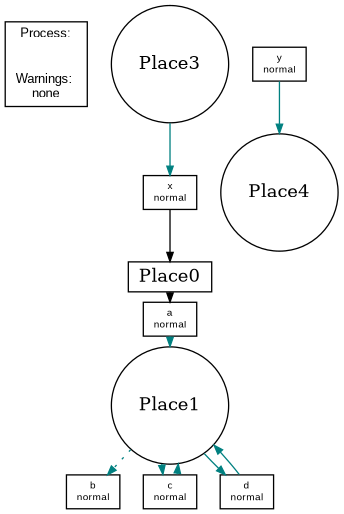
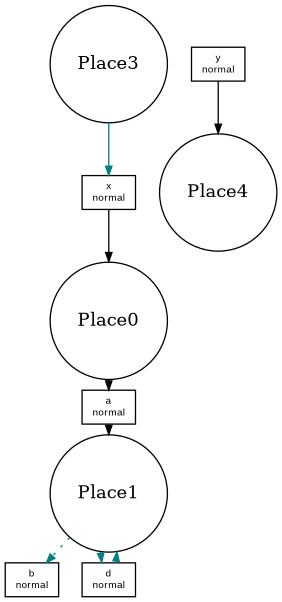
  digraph {
    fontname=Arial
    fontsize=8
    ranksep=.1
    remincross=true
    node [fontname=Arial fontsize=8 shape=box]
    edge [arrowsize=.7 color=teal style=solid]
-   n1 [fontsize=10 label="Process:\n\n\nWarnings: \nnone"]
    n2 [height=.2 label="x\nnormal" width=.2]
-   Place0 [height=.2 width=.2 fontname="" fontsize=""]
+   Place0 [height=.2 shape=circle width=.2 fontname="" fontsize=""]
    n4 [height=.2 label="a\nnormal" width=.2]
    Place1 [height=.2 shape=circle width=.2 fontname="" fontsize=""]
    n6 [height=.2 label="b\nnormal" width=.2]
-   n7 [height=.2 label="c\nnormal" width=.2]
    n8 [height=.2 label="d\nnormal" width=.2]
    n9 [height=.2 label="y\nnormal" width=.2]
    Place4 [height=.2 shape=circle width=.2 fontname="" fontsize=""]
    Place3 [height=.2 shape=circle width=.2 fontname="" fontsize=""]
    n2 -> Place0 [color=black]
    Place0 -> n4 [color=black]
-   n4 -> Place1
+   n4 -> Place1 [color=black]
    Place1 -> n6 [style=dotted]
-   Place1 -> n7
    Place1 -> n8
-   n7 -> Place1
    n8 -> Place1
-   n9 -> Place4
+   n9 -> Place4 [color=black]
    Place3 -> n2
  }
